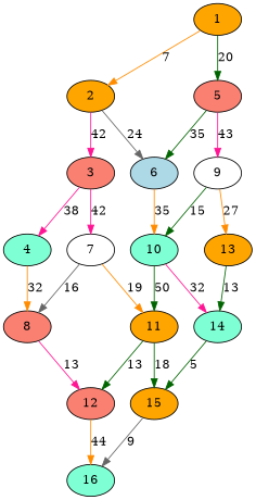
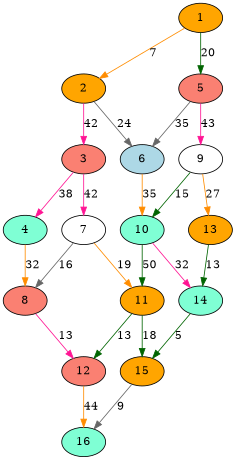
  digraph {
    node [fillcolor=orange style=filled]
    edge [color=darkgreen weight=42]
    1
    2
    5 [fillcolor=salmon]
    3 [fillcolor=salmon]
    6 [fillcolor=lightblue]
    9 [fillcolor=white]
    4 [fillcolor=aquamarine]
    7 [fillcolor=white]
    10 [fillcolor=aquamarine]
    8 [fillcolor=salmon]
    11
    12 [fillcolor=salmon]
    13
    14 [fillcolor=aquamarine]
    15
    16 [fillcolor=aquamarine]
    1 -> 2 [color=darkorange label=7 weight=7]
    1 -> 5 [label=20 weight=20]
    2 -> 3 [color=deeppink label=42]
    2 -> 6 [color=gray40 label=24 weight=24]
-   5 -> 6 [label=35 weight=35]
+   5 -> 6 [color=gray40 label=35 weight=35]
    5 -> 9 [color=deeppink label=43 weight=43]
    3 -> 4 [color=deeppink label=38 weight=38]
    3 -> 7 [color=deeppink label=42]
    6 -> 10 [color=darkorange label=35 weight=35]
    9 -> 10 [label=15 weight=15]
    9 -> 13 [color=darkorange label=27 weight=27]
    4 -> 8 [color=darkorange label=32 weight=32]
    7 -> 8 [color=gray40 label=16 weight=16]
    7 -> 11 [color=darkorange label=19 weight=19]
    10 -> 11 [label=50 weight=50]
    10 -> 14 [color=deeppink label=32 weight=32]
    8 -> 12 [color=deeppink label=13 weight=13]
    11 -> 12 [label=13 weight=13]
    11 -> 15 [label=18 weight=18]
    12 -> 16 [color=darkorange label=44 weight=44]
    13 -> 14 [label=13 weight=23]
    14 -> 15 [label=5 weight=5]
    15 -> 16 [color=gray40 label=9 weight=9]
  }
